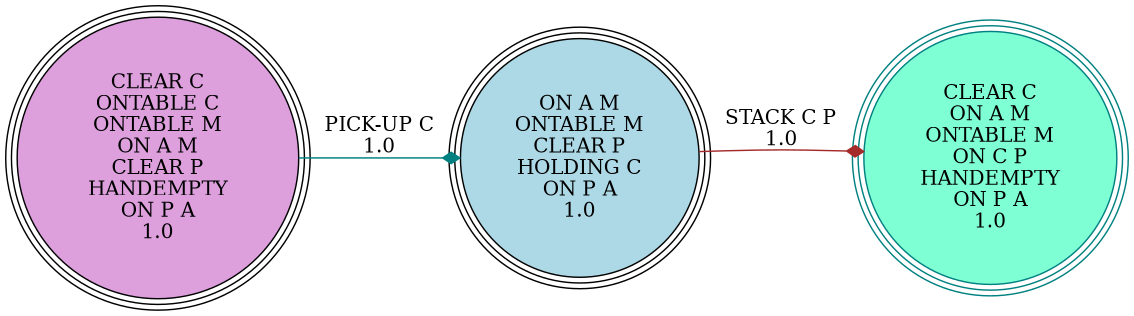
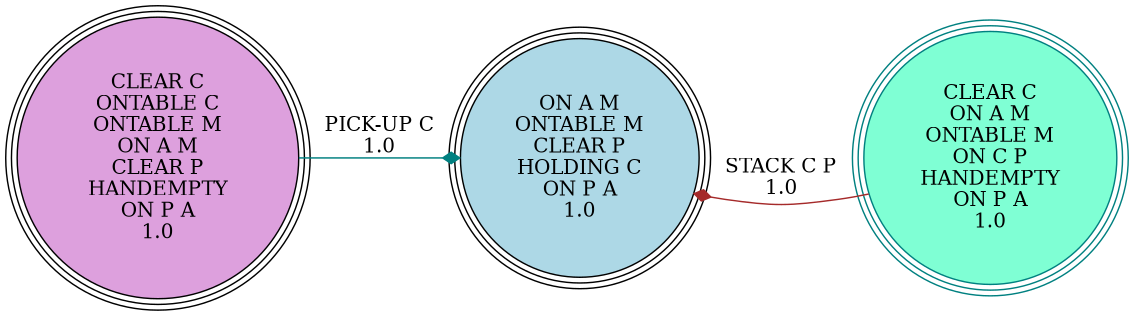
  digraph {
    rankdir=LR
    node [peripheries=3 shape=circle style=filled color=black]
    edge [arrowhead=diamond]
    "ON A M\nONTABLE M\nCLEAR P\nHOLDING C\nON P A\n1.0\n" [fillcolor=lightblue]
    "CLEAR C\nON A M\nONTABLE M\nON C P\nHANDEMPTY\nON P A\n1.0\n" [fillcolor=aquamarine color=teal]
    "CLEAR C\nONTABLE C\nONTABLE M\nON A M\nCLEAR P\nHANDEMPTY\nON P A\n1.0\n" [fillcolor=plum]
-   "ON A M\nONTABLE M\nCLEAR P\nHOLDING C\nON P A\n1.0\n" -> "CLEAR C\nON A M\nONTABLE M\nON C P\nHANDEMPTY\nON P A\n1.0\n" [label="STACK C P\n1.0\n" color=brown]
+   "CLEAR C\nON A M\nONTABLE M\nON C P\nHANDEMPTY\nON P A\n1.0\n" -> "ON A M\nONTABLE M\nCLEAR P\nHOLDING C\nON P A\n1.0\n" [label="STACK C P\n1.0\n" color=brown]
    "CLEAR C\nONTABLE C\nONTABLE M\nON A M\nCLEAR P\nHANDEMPTY\nON P A\n1.0\n" -> "ON A M\nONTABLE M\nCLEAR P\nHOLDING C\nON P A\n1.0\n" [label="PICK-UP C\n1.0\n" color=teal]
  }
